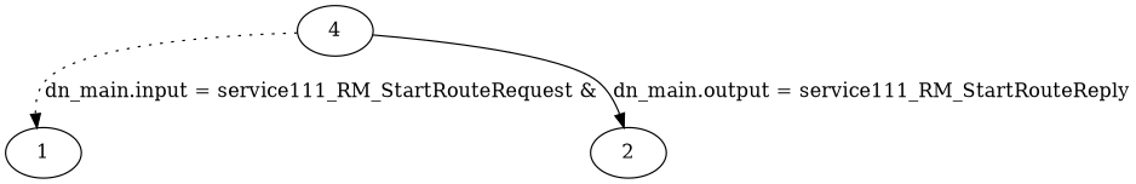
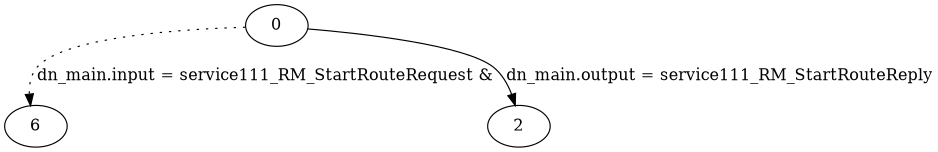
  digraph {
-   0 [label=4]
-   1
+   0
+   1 [label=6]
    2
    0 -> 1 [label="dn_main.input = service111_RM_StartRouteRequest &\n" style=dotted]
    0 -> 2 [label="dn_main.output = service111_RM_StartRouteReply"]
  }
